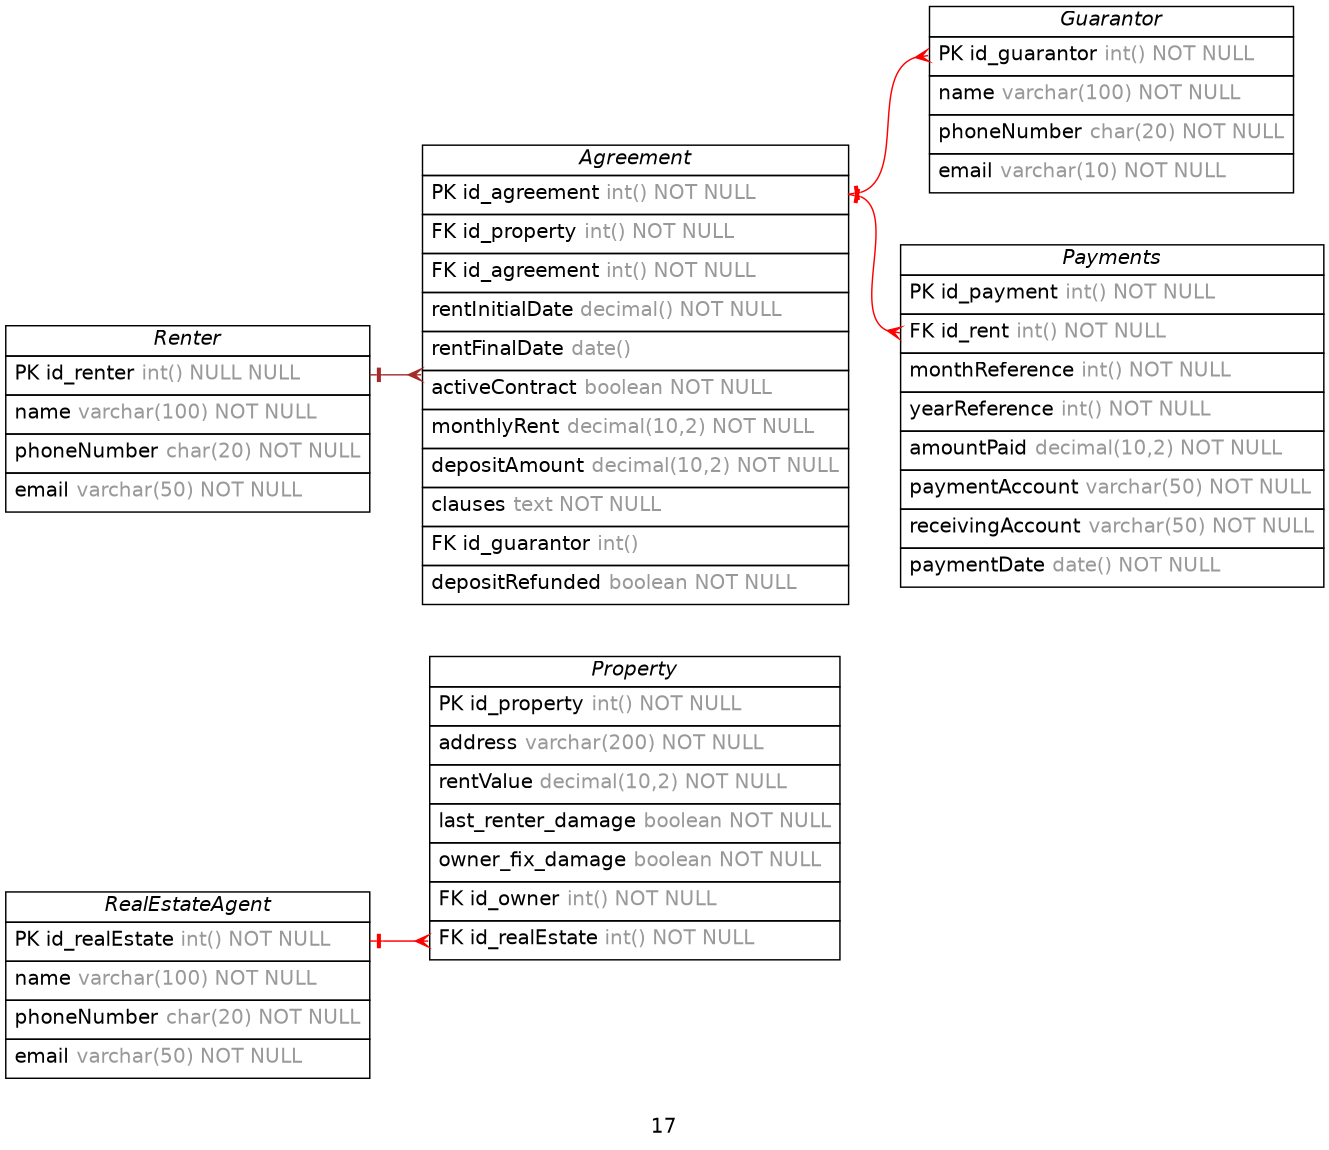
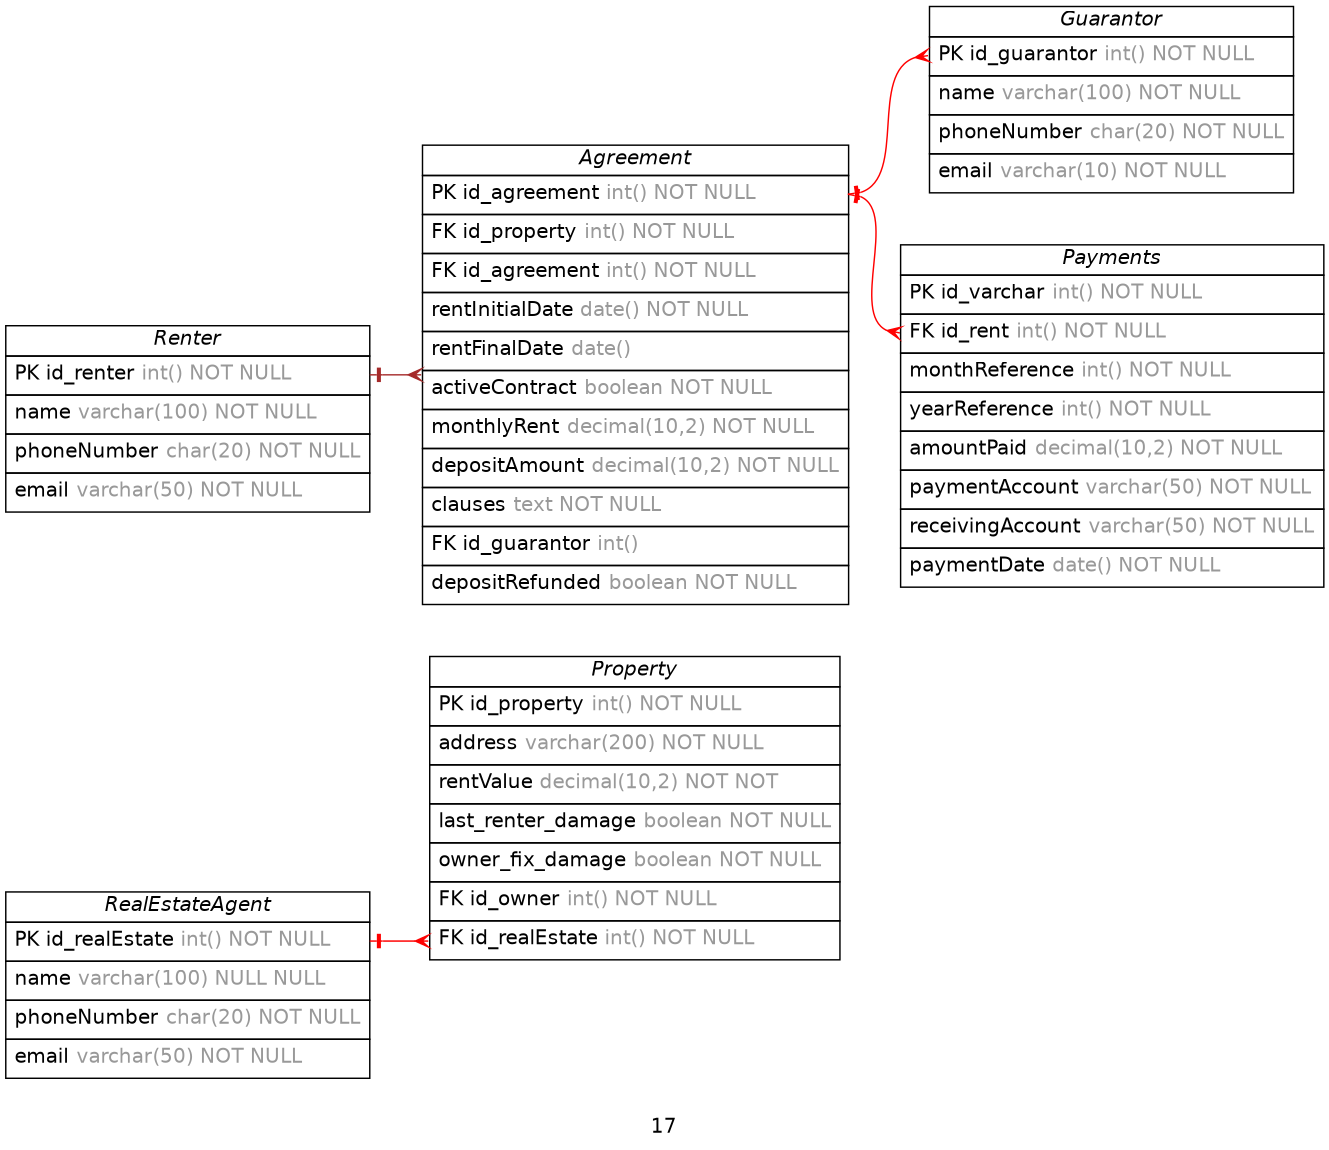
  digraph {
    concentrate=true
    fontname=Helvetica
    label=17
    nodesep=0.5
    rankdir=LR
    splines=spline
    node [fontname=Helvetica shape=plain]
    edge [arrowhead=ocrow arrowsize=0.9 arrowtail=noneotee color=red dir=both fontname=Helvetica fontsize=12 labelangle=32 labeldistance=1.8 penwidth=1.0 tailport=id_agreement]
-   n1 [label=<         <table border="0" cellborder="1" cellspacing="0" >         <tr><td><i>RealEstateAgent</i></td></tr>         <tr><td port="id_realEstate" align="left" cellpadding="5">PK id_realEstate <font color="grey60">int() NOT NULL</font></td></tr>         <tr><td port="name" align="left" cellpadding="5">name <font color="grey60">varchar(100) NOT NULL</font></td></tr>         <tr><td port="phoneNumber" align="left" cellpadding="5">phoneNumber <font color="grey60">char(20) NOT NULL</font></td></tr>         <tr><td port="email" align="left" cellpadding="5">email <font color="grey60">varchar(50) NOT NULL</font></td></tr>     </table>>]
-   n2 [label=<         <table border="0" cellborder="1" cellspacing="0" >         <tr><td><i>Property</i></td></tr>         <tr><td port="id_property" align="left" cellpadding="5">PK id_property <font color="grey60">int() NOT NULL</font></td></tr>         <tr><td port="address" align="left" cellpadding="5">address <font color="grey60">varchar(200) NOT NULL</font></td></tr>         <tr><td port="rentValue" align="left" cellpadding="5">rentValue <font color="grey60">decimal(10,2) NOT NULL</font></td></tr>         <tr><td port="last_renter_damage" align="left" cellpadding="5">last_renter_damage <font color="grey60">boolean NOT NULL</font></td></tr>         <tr><td port="owner_fix_damage" align="left" cellpadding="5">owner_fix_damage <font color="grey60">boolean NOT NULL</font></td></tr>         <tr><td port="id_owner" align="left" cellpadding="5">FK id_owner <font color="grey60">int() NOT NULL</font></td></tr>         <tr><td port="id_realEstate" align="left" cellpadding="5">FK id_realEstate <font color="grey60">int() NOT NULL</font></td></tr>     </table>>]
-   n3 [label=<         <table border="0" cellborder="1" cellspacing="0" >         <tr><td><i>Renter</i></td></tr>         <tr><td port="id_renter" align="left" cellpadding="5">PK id_renter <font color="grey60">int() NULL NULL</font></td></tr>         <tr><td port="name" align="left" cellpadding="5">name <font color="grey60">varchar(100) NOT NULL</font></td></tr>         <tr><td port="phoneNumber" align="left" cellpadding="5">phoneNumber <font color="grey60">char(20) NOT NULL</font></td></tr>         <tr><td port="email" align="left" cellpadding="5">email <font color="grey60">varchar(50) NOT NULL</font></td></tr>     </table>>]
-   n4 [label=<         <table border="0" cellborder="1" cellspacing="0" >         <tr><td><i>Agreement</i></td></tr>         <tr><td port="id_agreement" align="left" cellpadding="5">PK id_agreement <font color="grey60">int() NOT NULL</font></td></tr>         <tr><td port="id_property" align="left" cellpadding="5">FK id_property <font color="grey60">int() NOT NULL</font></td></tr>         <tr><td port="id_agreement" align="left" cellpadding="5">FK id_agreement <font color="grey60">int() NOT NULL</font></td></tr>         <tr><td port="rentInitialDate" align="left" cellpadding="5">rentInitialDate <font color="grey60">decimal() NOT NULL</font></td></tr>         <tr><td port="rentFinalDate" align="left" cellpadding="5">rentFinalDate <font color="grey60">date()</font></td></tr>         <tr><td port="activeContract" align="left" cellpadding="5">activeContract <font color="grey60">boolean NOT NULL</font></td></tr>         <tr><td port="monthlyRent" align="left" cellpadding="5">monthlyRent <font color="grey60">decimal(10,2) NOT NULL</font></td></tr>         <tr><td port="depositAmount" align="left" cellpadding="5">depositAmount <font color="grey60">decimal(10,2) NOT NULL</font></td></tr>         <tr><td port="clauses" align="left" cellpadding="5">clauses <font color="grey60">text NOT NULL</font></td></tr>         <tr><td port="id_guarantor" align="left" cellpadding="5">FK id_guarantor <font color="grey60">int() </font></td></tr>         <tr><td port="depositRefunded" align="left" cellpadding="5">depositRefunded <font color="grey60">boolean NOT NULL</font></td></tr>     </table>>]
+   n1 [label=<         <table border="0" cellborder="1" cellspacing="0" >         <tr><td><i>RealEstateAgent</i></td></tr>         <tr><td port="id_realEstate" align="left" cellpadding="5">PK id_realEstate <font color="grey60">int() NOT NULL</font></td></tr>         <tr><td port="name" align="left" cellpadding="5">name <font color="grey60">varchar(100) NULL NULL</font></td></tr>         <tr><td port="phoneNumber" align="left" cellpadding="5">phoneNumber <font color="grey60">char(20) NOT NULL</font></td></tr>         <tr><td port="email" align="left" cellpadding="5">email <font color="grey60">varchar(50) NOT NULL</font></td></tr>     </table>>]
+   n2 [label=<         <table border="0" cellborder="1" cellspacing="0" >         <tr><td><i>Property</i></td></tr>         <tr><td port="id_property" align="left" cellpadding="5">PK id_property <font color="grey60">int() NOT NULL</font></td></tr>         <tr><td port="address" align="left" cellpadding="5">address <font color="grey60">varchar(200) NOT NULL</font></td></tr>         <tr><td port="rentValue" align="left" cellpadding="5">rentValue <font color="grey60">decimal(10,2) NOT NOT</font></td></tr>         <tr><td port="last_renter_damage" align="left" cellpadding="5">last_renter_damage <font color="grey60">boolean NOT NULL</font></td></tr>         <tr><td port="owner_fix_damage" align="left" cellpadding="5">owner_fix_damage <font color="grey60">boolean NOT NULL</font></td></tr>         <tr><td port="id_owner" align="left" cellpadding="5">FK id_owner <font color="grey60">int() NOT NULL</font></td></tr>         <tr><td port="id_realEstate" align="left" cellpadding="5">FK id_realEstate <font color="grey60">int() NOT NULL</font></td></tr>     </table>>]
+   n3 [label=<         <table border="0" cellborder="1" cellspacing="0" >         <tr><td><i>Renter</i></td></tr>         <tr><td port="id_renter" align="left" cellpadding="5">PK id_renter <font color="grey60">int() NOT NULL</font></td></tr>         <tr><td port="name" align="left" cellpadding="5">name <font color="grey60">varchar(100) NOT NULL</font></td></tr>         <tr><td port="phoneNumber" align="left" cellpadding="5">phoneNumber <font color="grey60">char(20) NOT NULL</font></td></tr>         <tr><td port="email" align="left" cellpadding="5">email <font color="grey60">varchar(50) NOT NULL</font></td></tr>     </table>>]
+   n4 [label=<         <table border="0" cellborder="1" cellspacing="0" >         <tr><td><i>Agreement</i></td></tr>         <tr><td port="id_agreement" align="left" cellpadding="5">PK id_agreement <font color="grey60">int() NOT NULL</font></td></tr>         <tr><td port="id_property" align="left" cellpadding="5">FK id_property <font color="grey60">int() NOT NULL</font></td></tr>         <tr><td port="id_agreement" align="left" cellpadding="5">FK id_agreement <font color="grey60">int() NOT NULL</font></td></tr>         <tr><td port="rentInitialDate" align="left" cellpadding="5">rentInitialDate <font color="grey60">date() NOT NULL</font></td></tr>         <tr><td port="rentFinalDate" align="left" cellpadding="5">rentFinalDate <font color="grey60">date()</font></td></tr>         <tr><td port="activeContract" align="left" cellpadding="5">activeContract <font color="grey60">boolean NOT NULL</font></td></tr>         <tr><td port="monthlyRent" align="left" cellpadding="5">monthlyRent <font color="grey60">decimal(10,2) NOT NULL</font></td></tr>         <tr><td port="depositAmount" align="left" cellpadding="5">depositAmount <font color="grey60">decimal(10,2) NOT NULL</font></td></tr>         <tr><td port="clauses" align="left" cellpadding="5">clauses <font color="grey60">text NOT NULL</font></td></tr>         <tr><td port="id_guarantor" align="left" cellpadding="5">FK id_guarantor <font color="grey60">int() </font></td></tr>         <tr><td port="depositRefunded" align="left" cellpadding="5">depositRefunded <font color="grey60">boolean NOT NULL</font></td></tr>     </table>>]
    n5 [label=<         <table border="0" cellborder="1" cellspacing="0" >         <tr><td><i>Guarantor</i></td></tr>         <tr><td port="id_guarantor" align="left" cellpadding="5">PK id_guarantor <font color="grey60">int() NOT NULL</font></td></tr>         <tr><td port="name" align="left" cellpadding="5">name <font color="grey60">varchar(100) NOT NULL</font></td></tr>         <tr><td port="phoneNumber" align="left" cellpadding="5">phoneNumber <font color="grey60">char(20) NOT NULL</font></td></tr>         <tr><td port="email" align="left" cellpadding="5">email <font color="grey60">varchar(10) NOT NULL</font></td></tr>     </table>>]
-   n6 [label=<         <table border="0" cellborder="1" cellspacing="0" >         <tr><td><i>Payments</i></td></tr>         <tr><td port="id_payment" align="left" cellpadding="5">PK id_payment <font color="grey60">int() NOT NULL</font></td></tr>         <tr><td port="id_rent" align="left" cellpadding="5">FK id_rent <font color="grey60">int() NOT NULL</font></td></tr>         <tr><td port="monthReference" align="left" cellpadding="5">monthReference <font color="grey60">int() NOT NULL</font></td></tr>         <tr><td port="yearReference" align="left" cellpadding="5">yearReference <font color="grey60">int() NOT NULL</font></td></tr>         <tr><td port="amountPaid" align="left" cellpadding="5">amountPaid <font color="grey60">decimal(10,2) NOT NULL</font></td></tr>         <tr><td port="paymentAccount" align="left" cellpadding="5">paymentAccount <font color="grey60">varchar(50) NOT NULL</font></td></tr>         <tr><td port="receivingAccount" align="left" cellpadding="5">receivingAccount <font color="grey60">varchar(50) NOT NULL</font></td></tr>         <tr><td port="paymentDate" align="left" cellpadding="5">paymentDate <font color="grey60">date() NOT NULL</font></td></tr>     </table>>]
+   n6 [label=<         <table border="0" cellborder="1" cellspacing="0" >         <tr><td><i>Payments</i></td></tr>         <tr><td port="id_payment" align="left" cellpadding="5">PK id_varchar <font color="grey60">int() NOT NULL</font></td></tr>         <tr><td port="id_rent" align="left" cellpadding="5">FK id_rent <font color="grey60">int() NOT NULL</font></td></tr>         <tr><td port="monthReference" align="left" cellpadding="5">monthReference <font color="grey60">int() NOT NULL</font></td></tr>         <tr><td port="yearReference" align="left" cellpadding="5">yearReference <font color="grey60">int() NOT NULL</font></td></tr>         <tr><td port="amountPaid" align="left" cellpadding="5">amountPaid <font color="grey60">decimal(10,2) NOT NULL</font></td></tr>         <tr><td port="paymentAccount" align="left" cellpadding="5">paymentAccount <font color="grey60">varchar(50) NOT NULL</font></td></tr>         <tr><td port="receivingAccount" align="left" cellpadding="5">receivingAccount <font color="grey60">varchar(50) NOT NULL</font></td></tr>         <tr><td port="paymentDate" align="left" cellpadding="5">paymentDate <font color="grey60">date() NOT NULL</font></td></tr>     </table>>]
    n1 -> n2 [headport=id_realEstate tailport=id_realEstate]
    n3 -> n4 [color=brown headport=id_renter tailport=id_renter]
    n4 -> n5 [headport=id_guarantor]
    n4 -> n6 [headport=id_rent]
  }
